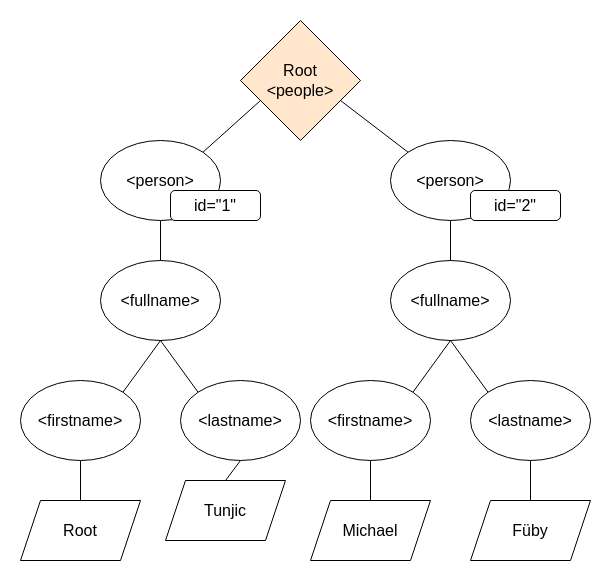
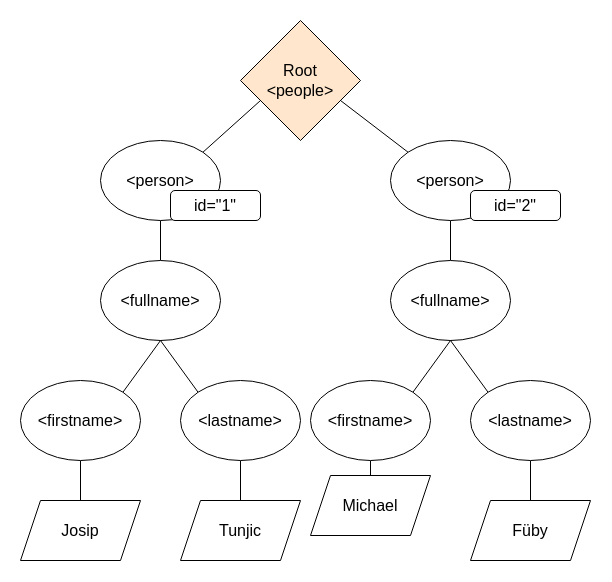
  <mxCell id="0" />
  <mxCell id="1" parent="0" />
  <mxCell id="2" style="rounded=0;orthogonalLoop=1;jettySize=auto;html=1;exitX=0.25;exitY=1;exitDx=0;exitDy=0;entryX=1;entryY=0;entryDx=0;entryDy=0;endArrow=none;endFill=0;fontSize=16;" parent="1" target="5" edge="1"><mxGeometry relative="1" as="geometry"><mxPoint x="260" y="100" as="sourcePoint" /></mxGeometry></mxCell>
  <mxCell id="3" style="edgeStyle=none;rounded=0;orthogonalLoop=1;jettySize=auto;html=1;exitX=0.75;exitY=1;exitDx=0;exitDy=0;entryX=0;entryY=0;entryDx=0;entryDy=0;endArrow=none;endFill=0;fontSize=16;" parent="1" target="7" edge="1"><mxGeometry relative="1" as="geometry"><mxPoint x="340" y="100" as="sourcePoint" /></mxGeometry></mxCell>
  <mxCell id="4" style="edgeStyle=none;rounded=0;orthogonalLoop=1;jettySize=auto;html=1;exitX=0.5;exitY=1;exitDx=0;exitDy=0;entryX=0.5;entryY=0;entryDx=0;entryDy=0;endArrow=none;endFill=0;fontSize=16;" parent="1" source="5" target="8" edge="1"><mxGeometry relative="1" as="geometry" /></mxCell>
  <mxCell id="5" value="&amp;lt;person&amp;gt;" style="ellipse;whiteSpace=wrap;html=1;fontSize=16;" parent="1" vertex="1"><mxGeometry x="100" y="140" width="120" height="80" as="geometry" /></mxCell>
  <mxCell id="6" style="edgeStyle=none;rounded=0;orthogonalLoop=1;jettySize=auto;html=1;exitX=0.5;exitY=1;exitDx=0;exitDy=0;entryX=0.5;entryY=0;entryDx=0;entryDy=0;endArrow=none;endFill=0;fontSize=16;" parent="1" source="7" target="9" edge="1"><mxGeometry relative="1" as="geometry" /></mxCell>
  <mxCell id="7" value="&amp;lt;person&amp;gt;" style="ellipse;whiteSpace=wrap;html=1;fontSize=16;" parent="1" vertex="1"><mxGeometry x="390" y="140" width="120" height="80" as="geometry" /></mxCell>
  <mxCell id="8" value="&amp;lt;fullname&amp;gt;" style="ellipse;whiteSpace=wrap;html=1;fontSize=16;" parent="1" vertex="1"><mxGeometry x="100" y="260" width="120" height="80" as="geometry" /></mxCell>
  <mxCell id="9" value="&amp;lt;fullname&amp;gt;" style="ellipse;whiteSpace=wrap;html=1;fontSize=16;" parent="1" vertex="1"><mxGeometry x="390" y="260" width="120" height="80" as="geometry" /></mxCell>
  <mxCell id="10" style="edgeStyle=none;rounded=0;orthogonalLoop=1;jettySize=auto;html=1;exitX=1;exitY=0;exitDx=0;exitDy=0;entryX=0.5;entryY=1;entryDx=0;entryDy=0;endArrow=none;endFill=0;fontSize=16;" parent="1" source="12" target="8" edge="1"><mxGeometry relative="1" as="geometry" /></mxCell>
  <mxCell id="11" style="edgeStyle=none;rounded=0;orthogonalLoop=1;jettySize=auto;html=1;exitX=0.5;exitY=1;exitDx=0;exitDy=0;entryX=0.5;entryY=0;entryDx=0;entryDy=0;endArrow=none;endFill=0;fontSize=16;" parent="1" source="12" target="23" edge="1"><mxGeometry relative="1" as="geometry" /></mxCell>
  <mxCell id="12" value="&amp;lt;firstname&amp;gt;" style="ellipse;whiteSpace=wrap;html=1;fontSize=16;" parent="1" vertex="1"><mxGeometry x="20" y="380" width="120" height="80" as="geometry" /></mxCell>
  <mxCell id="13" style="edgeStyle=none;rounded=0;orthogonalLoop=1;jettySize=auto;html=1;exitX=0;exitY=0;exitDx=0;exitDy=0;entryX=0.5;entryY=1;entryDx=0;entryDy=0;endArrow=none;endFill=0;fontSize=16;" parent="1" source="15" target="8" edge="1"><mxGeometry relative="1" as="geometry" /></mxCell>
  <mxCell id="14" style="edgeStyle=none;rounded=0;orthogonalLoop=1;jettySize=auto;html=1;exitX=0.5;exitY=1;exitDx=0;exitDy=0;entryX=0.5;entryY=0;entryDx=0;entryDy=0;endArrow=none;endFill=0;fontSize=16;" parent="1" source="15" target="24" edge="1"><mxGeometry relative="1" as="geometry" /></mxCell>
  <mxCell id="15" value="&amp;lt;lastname&amp;gt;" style="ellipse;whiteSpace=wrap;html=1;fontSize=16;" parent="1" vertex="1"><mxGeometry x="180" y="380" width="120" height="80" as="geometry" /></mxCell>
  <mxCell id="16" style="edgeStyle=none;rounded=0;orthogonalLoop=1;jettySize=auto;html=1;exitX=1;exitY=0;exitDx=0;exitDy=0;entryX=0.5;entryY=1;entryDx=0;entryDy=0;endArrow=none;endFill=0;fontSize=16;" parent="1" source="18" target="9" edge="1"><mxGeometry relative="1" as="geometry" /></mxCell>
  <mxCell id="17" style="edgeStyle=none;rounded=0;orthogonalLoop=1;jettySize=auto;html=1;exitX=0.5;exitY=1;exitDx=0;exitDy=0;entryX=0.5;entryY=0;entryDx=0;entryDy=0;endArrow=none;endFill=0;fontSize=16;" parent="1" source="18" target="25" edge="1"><mxGeometry relative="1" as="geometry" /></mxCell>
  <mxCell id="18" value="&amp;lt;firstname&amp;gt;" style="ellipse;whiteSpace=wrap;html=1;fontSize=16;" parent="1" vertex="1"><mxGeometry x="310" y="380" width="120" height="80" as="geometry" /></mxCell>
  <mxCell id="19" style="edgeStyle=none;rounded=0;orthogonalLoop=1;jettySize=auto;html=1;exitX=0;exitY=0;exitDx=0;exitDy=0;entryX=0.5;entryY=1;entryDx=0;entryDy=0;endArrow=none;endFill=0;fontSize=16;" parent="1" source="21" target="9" edge="1"><mxGeometry relative="1" as="geometry" /></mxCell>
  <mxCell id="20" style="edgeStyle=none;rounded=0;orthogonalLoop=1;jettySize=auto;html=1;exitX=0.5;exitY=1;exitDx=0;exitDy=0;entryX=0.5;entryY=0;entryDx=0;entryDy=0;endArrow=none;endFill=0;fontSize=16;" parent="1" source="21" target="26" edge="1"><mxGeometry relative="1" as="geometry" /></mxCell>
  <mxCell id="21" value="&amp;lt;lastname&amp;gt;" style="ellipse;whiteSpace=wrap;html=1;fontSize=16;" parent="1" vertex="1"><mxGeometry x="470" y="380" width="120" height="80" as="geometry" /></mxCell>
  <mxCell id="22" value="Root&lt;br style=&quot;font-size: 16px;&quot;&gt;&amp;lt;people&amp;gt;" style="rhombus;whiteSpace=wrap;html=1;rounded=0;fontSize=16;fillColor=#ffe6cc;" parent="1" vertex="1"><mxGeometry x="240" y="20" width="120" height="120" as="geometry" /></mxCell>
- <mxCell id="23" value="Root" style="shape=parallelogram;perimeter=parallelogramPerimeter;whiteSpace=wrap;html=1;fixedSize=1;rounded=0;fontSize=16;" parent="1" vertex="1"><mxGeometry x="20" y="500" width="120" height="60" as="geometry" /></mxCell>
- <mxCell id="24" value="Tunjic" style="shape=parallelogram;perimeter=parallelogramPerimeter;whiteSpace=wrap;html=1;fixedSize=1;rounded=0;fontSize=16;" parent="1" vertex="1"><mxGeometry x="165" y="480" width="120" height="60" as="geometry" /></mxCell>
- <mxCell id="25" value="Michael" style="shape=parallelogram;perimeter=parallelogramPerimeter;whiteSpace=wrap;html=1;fixedSize=1;rounded=0;fontSize=16;" parent="1" vertex="1"><mxGeometry x="310" y="500" width="120" height="60" as="geometry" /></mxCell>
+ <mxCell id="23" value="Josip" style="shape=parallelogram;perimeter=parallelogramPerimeter;whiteSpace=wrap;html=1;fixedSize=1;rounded=0;fontSize=16;" parent="1" vertex="1"><mxGeometry x="20" y="500" width="120" height="60" as="geometry" /></mxCell>
+ <mxCell id="24" value="Tunjic" style="shape=parallelogram;perimeter=parallelogramPerimeter;whiteSpace=wrap;html=1;fixedSize=1;rounded=0;fontSize=16;" parent="1" vertex="1"><mxGeometry x="180" y="500" width="120" height="60" as="geometry" /></mxCell>
+ <mxCell id="25" value="Michael" style="shape=parallelogram;perimeter=parallelogramPerimeter;whiteSpace=wrap;html=1;fixedSize=1;rounded=0;fontSize=16;" parent="1" vertex="1"><mxGeometry x="310" y="475" width="120" height="60" as="geometry" /></mxCell>
  <mxCell id="26" value="Füby" style="shape=parallelogram;perimeter=parallelogramPerimeter;whiteSpace=wrap;html=1;fixedSize=1;rounded=0;fontSize=16;" parent="1" vertex="1"><mxGeometry x="470" y="500" width="120" height="60" as="geometry" /></mxCell>
  <mxCell id="27" value="id=&quot;1&quot;" style="rounded=1;whiteSpace=wrap;html=1;fontSize=16;" parent="1" vertex="1"><mxGeometry x="170" y="190" width="90" height="30" as="geometry" /></mxCell>
  <mxCell id="28" value="id=&quot;2&quot;" style="rounded=1;whiteSpace=wrap;html=1;fontSize=16;" parent="1" vertex="1"><mxGeometry x="470" y="190" width="90" height="30" as="geometry" /></mxCell>
